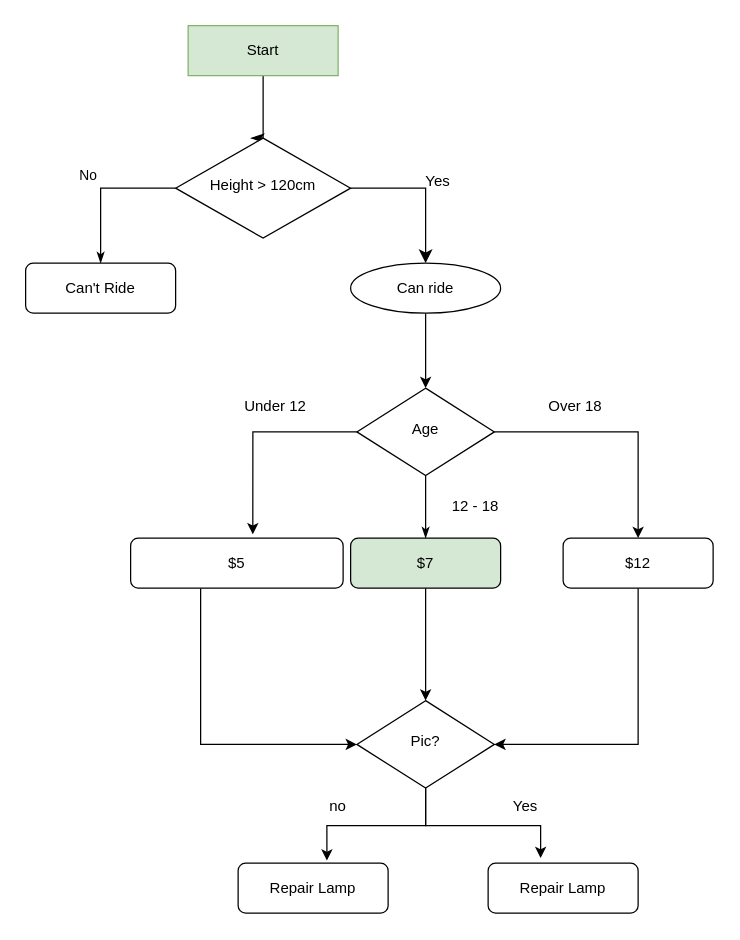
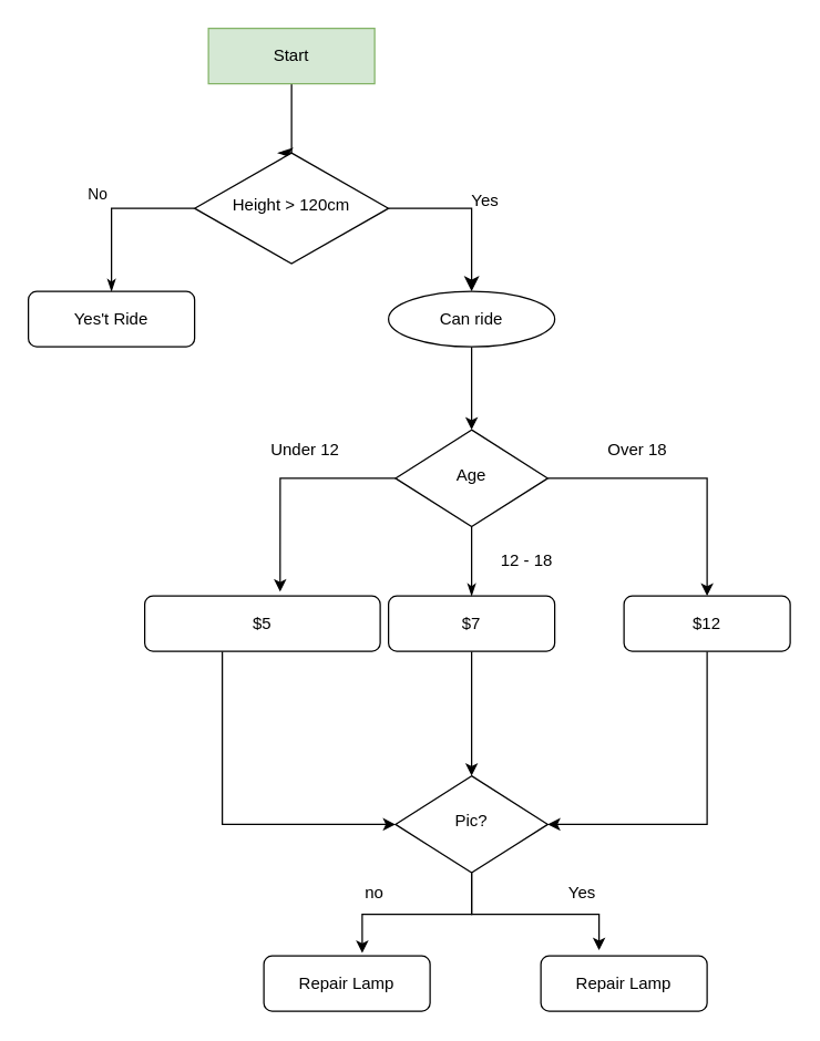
  <mxCell id="0" />
  <mxCell id="1" parent="0" />
  <mxCell id="2" value="" style="rounded=0;html=1;jettySize=auto;orthogonalLoop=1;fontSize=11;endArrow=classicThin;endFill=1;endSize=8;strokeWidth=1;shadow=0;labelBackgroundColor=none;edgeStyle=orthogonalEdgeStyle;" parent="1" source="3" edge="1"><mxGeometry relative="1" as="geometry"><mxPoint x="200" y="110" as="targetPoint" /><Array as="points"><mxPoint x="210" y="110" /></Array></mxGeometry></mxCell>
  <mxCell id="3" value="Start" style="whiteSpace=wrap;html=1;fontSize=12;glass=0;strokeWidth=1;shadow=0;fillColor=#d5e8d4;strokeColor=#82b366;rounded=0;" parent="1" vertex="1"><mxGeometry x="150" y="20" width="120" height="40" as="geometry" /></mxCell>
  <mxCell id="4" style="edgeStyle=orthogonalEdgeStyle;rounded=0;orthogonalLoop=1;jettySize=auto;html=1;exitX=0;exitY=0.5;exitDx=0;exitDy=0;endArrow=classicThin;endFill=1;entryX=0.5;entryY=0;entryDx=0;entryDy=0;" edge="1" parent="1" source="5" target="11"><mxGeometry relative="1" as="geometry"><mxPoint x="90" y="160" as="targetPoint" /></mxGeometry></mxCell>
  <mxCell id="5" value="Height &amp;gt; 120cm" style="rhombus;whiteSpace=wrap;html=1;shadow=0;fontFamily=Helvetica;fontSize=12;align=center;strokeWidth=1;spacing=6;spacingTop=-4;" parent="1" vertex="1"><mxGeometry x="140" y="110" width="140" height="80" as="geometry" /></mxCell>
  <mxCell id="6" style="edgeStyle=orthogonalEdgeStyle;rounded=0;orthogonalLoop=1;jettySize=auto;html=1;entryX=0.5;entryY=0;entryDx=0;entryDy=0;endArrow=classic;endFill=1;" edge="1" parent="1" source="7" target="8"><mxGeometry relative="1" as="geometry" /></mxCell>
  <mxCell id="7" value="Can ride" style="ellipse;whiteSpace=wrap;html=1;fontSize=12;glass=0;strokeWidth=1;shadow=0;" parent="1" vertex="1"><mxGeometry x="280" y="210" width="120" height="40" as="geometry" /></mxCell>
  <mxCell id="8" value="Age" style="rhombus;whiteSpace=wrap;html=1;shadow=0;fontFamily=Helvetica;fontSize=12;align=center;strokeWidth=1;spacing=6;spacingTop=-4;" parent="1" vertex="1"><mxGeometry x="285" y="310" width="110" height="70" as="geometry" /></mxCell>
  <mxCell id="9" style="edgeStyle=orthogonalEdgeStyle;rounded=0;orthogonalLoop=1;jettySize=auto;html=1;entryX=0;entryY=0.5;entryDx=0;entryDy=0;endArrow=classic;endFill=1;" edge="1" parent="1" source="10" target="19"><mxGeometry relative="1" as="geometry"><Array as="points"><mxPoint x="160" y="595" /></Array></mxGeometry></mxCell>
  <mxCell id="10" value="$5" style="rounded=1;whiteSpace=wrap;html=1;fontSize=12;glass=0;strokeWidth=1;shadow=0;" parent="1" vertex="1"><mxGeometry x="104" y="430" width="170" height="40" as="geometry" /></mxCell>
- <mxCell id="11" value="Can't Ride" style="rounded=1;whiteSpace=wrap;html=1;fontSize=12;glass=0;strokeWidth=1;shadow=0;" parent="1" vertex="1"><mxGeometry x="20" y="210" width="120" height="40" as="geometry" /></mxCell>
+ <mxCell id="11" value="Yes't Ride" style="rounded=1;whiteSpace=wrap;html=1;fontSize=12;glass=0;strokeWidth=1;shadow=0;" parent="1" vertex="1"><mxGeometry x="20" y="210" width="120" height="40" as="geometry" /></mxCell>
  <mxCell id="12" style="edgeStyle=orthogonalEdgeStyle;rounded=0;orthogonalLoop=1;jettySize=auto;html=1;entryX=0.5;entryY=0;entryDx=0;entryDy=0;endArrow=classic;endFill=1;" edge="1" parent="1" source="13" target="19"><mxGeometry relative="1" as="geometry" /></mxCell>
- <mxCell id="13" value="$7" style="rounded=1;whiteSpace=wrap;html=1;fontSize=12;glass=0;strokeWidth=1;shadow=0;fillColor=#d5e8d4;" vertex="1" parent="1"><mxGeometry x="280" y="430" width="120" height="40" as="geometry" /></mxCell>
+ <mxCell id="13" value="$7" style="rounded=1;whiteSpace=wrap;html=1;fontSize=12;glass=0;strokeWidth=1;shadow=0;" vertex="1" parent="1"><mxGeometry x="280" y="430" width="120" height="40" as="geometry" /></mxCell>
  <mxCell id="14" style="edgeStyle=orthogonalEdgeStyle;rounded=0;orthogonalLoop=1;jettySize=auto;html=1;entryX=1;entryY=0.5;entryDx=0;entryDy=0;endArrow=classic;endFill=1;" edge="1" parent="1" source="15" target="19"><mxGeometry relative="1" as="geometry"><Array as="points"><mxPoint x="510" y="595" /></Array></mxGeometry></mxCell>
  <mxCell id="15" value="$12" style="rounded=1;whiteSpace=wrap;html=1;fontSize=12;glass=0;strokeWidth=1;shadow=0;" vertex="1" parent="1"><mxGeometry x="450" y="430" width="120" height="40" as="geometry" /></mxCell>
  <mxCell id="16" value="" style="group" vertex="1" connectable="0" parent="1"><mxGeometry x="320" y="130" width="60" height="30" as="geometry" /></mxCell>
  <mxCell id="17" value="No" style="edgeStyle=orthogonalEdgeStyle;rounded=0;html=1;jettySize=auto;orthogonalLoop=1;fontSize=11;endArrow=classic;endFill=1;endSize=8;strokeWidth=1;shadow=0;labelBackgroundColor=none;" parent="16" source="5" target="7" edge="1"><mxGeometry x="-1" y="210" relative="1" as="geometry"><mxPoint x="-210" y="200" as="offset" /><Array as="points"><mxPoint x="20" y="20" /></Array></mxGeometry></mxCell>
  <mxCell id="18" value="Yes" style="text;strokeColor=none;align=center;fillColor=none;html=1;verticalAlign=middle;whiteSpace=wrap;rounded=0;" vertex="1" parent="16"><mxGeometry width="60" height="30" as="geometry" /></mxCell>
  <mxCell id="19" value="Pic?" style="rhombus;whiteSpace=wrap;html=1;shadow=0;fontFamily=Helvetica;fontSize=12;align=center;strokeWidth=1;spacing=6;spacingTop=-4;" vertex="1" parent="1"><mxGeometry x="285" y="560" width="110" height="70" as="geometry" /></mxCell>
  <mxCell id="20" value="Repair Lamp" style="rounded=1;whiteSpace=wrap;html=1;fontSize=12;glass=0;strokeWidth=1;shadow=0;" vertex="1" parent="1"><mxGeometry x="190" y="690" width="120" height="40" as="geometry" /></mxCell>
  <mxCell id="21" value="Repair Lamp" style="rounded=1;whiteSpace=wrap;html=1;fontSize=12;glass=0;strokeWidth=1;shadow=0;" vertex="1" parent="1"><mxGeometry x="390" y="690" width="120" height="40" as="geometry" /></mxCell>
  <mxCell id="22" value="" style="group" vertex="1" connectable="0" parent="1"><mxGeometry x="240" y="630" width="60" height="30" as="geometry" /></mxCell>
  <mxCell id="23" style="edgeStyle=orthogonalEdgeStyle;rounded=0;orthogonalLoop=1;jettySize=auto;html=1;entryX=0.592;entryY=-0.05;entryDx=0;entryDy=0;entryPerimeter=0;endArrow=classic;endFill=1;" edge="1" parent="22" source="19" target="20"><mxGeometry relative="1" as="geometry" /></mxCell>
  <mxCell id="24" value="no" style="text;strokeColor=none;align=center;fillColor=none;html=1;verticalAlign=middle;whiteSpace=wrap;rounded=0;" vertex="1" parent="22"><mxGeometry width="60" height="30" as="geometry" /></mxCell>
  <mxCell id="25" value="" style="group" vertex="1" connectable="0" parent="1"><mxGeometry x="390" y="630" width="60" height="30" as="geometry" /></mxCell>
  <mxCell id="26" style="edgeStyle=orthogonalEdgeStyle;rounded=0;orthogonalLoop=1;jettySize=auto;html=1;entryX=0.35;entryY=-0.1;entryDx=0;entryDy=0;entryPerimeter=0;endArrow=classic;endFill=1;" edge="1" parent="25" source="19" target="21"><mxGeometry relative="1" as="geometry" /></mxCell>
  <mxCell id="27" value="Yes" style="text;strokeColor=none;align=center;fillColor=none;html=1;verticalAlign=middle;whiteSpace=wrap;rounded=0;" vertex="1" parent="25"><mxGeometry width="60" height="30" as="geometry" /></mxCell>
  <mxCell id="28" value="" style="group" vertex="1" connectable="0" parent="1"><mxGeometry x="350" y="390" width="60" height="30" as="geometry" /></mxCell>
  <mxCell id="29" value="" style="edgeStyle=orthogonalEdgeStyle;rounded=0;orthogonalLoop=1;jettySize=auto;html=1;endArrow=classicThin;endFill=1;" edge="1" parent="28" source="8" target="13"><mxGeometry relative="1" as="geometry" /></mxCell>
  <mxCell id="30" value="12 - 18" style="text;strokeColor=none;align=center;fillColor=none;html=1;verticalAlign=middle;whiteSpace=wrap;rounded=0;" vertex="1" parent="28"><mxGeometry width="60" height="30" as="geometry" /></mxCell>
  <mxCell id="31" value="" style="group" vertex="1" connectable="0" parent="1"><mxGeometry x="430" y="310" width="60" height="30" as="geometry" /></mxCell>
  <mxCell id="32" style="edgeStyle=orthogonalEdgeStyle;rounded=0;orthogonalLoop=1;jettySize=auto;html=1;entryX=0.5;entryY=0;entryDx=0;entryDy=0;endArrow=classic;endFill=1;" edge="1" parent="31" source="8" target="15"><mxGeometry relative="1" as="geometry" /></mxCell>
  <mxCell id="33" value="Over 18" style="text;strokeColor=none;align=center;fillColor=none;html=1;verticalAlign=middle;whiteSpace=wrap;rounded=0;" vertex="1" parent="31"><mxGeometry width="60" height="30" as="geometry" /></mxCell>
  <mxCell id="34" value="" style="group" vertex="1" connectable="0" parent="1"><mxGeometry x="190" y="310" width="60" height="30" as="geometry" /></mxCell>
  <mxCell id="35" style="edgeStyle=orthogonalEdgeStyle;rounded=0;orthogonalLoop=1;jettySize=auto;html=1;entryX=0.575;entryY=-0.075;entryDx=0;entryDy=0;entryPerimeter=0;endArrow=classic;endFill=1;" edge="1" parent="34" source="8" target="10"><mxGeometry relative="1" as="geometry" /></mxCell>
  <mxCell id="36" value="Under 12" style="text;strokeColor=none;align=center;fillColor=none;html=1;verticalAlign=middle;whiteSpace=wrap;rounded=0;" vertex="1" parent="34"><mxGeometry width="60" height="30" as="geometry" /></mxCell>
